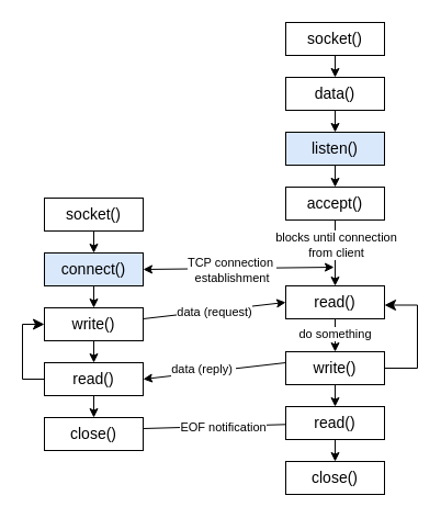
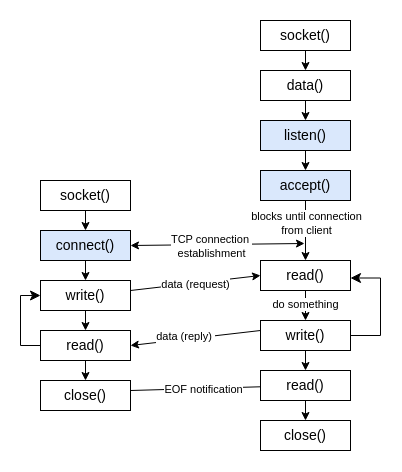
  <mxCell id="0" />
  <mxCell id="1" parent="0" />
  <mxCell id="2" value="socket()" style="rounded=0;whiteSpace=wrap;html=1;fontSize=14;" parent="1" vertex="1"><mxGeometry x="260" y="20" width="90" height="30" as="geometry" /></mxCell>
  <mxCell id="3" value="" style="endArrow=classic;html=1;rounded=0;exitX=0.5;exitY=1;exitDx=0;exitDy=0;" parent="1" source="2" edge="1"><mxGeometry width="50" height="50" relative="1" as="geometry"><mxPoint x="330" y="140" as="sourcePoint" /><mxPoint x="305" y="70" as="targetPoint" /></mxGeometry></mxCell>
  <mxCell id="4" value="data()" style="rounded=0;whiteSpace=wrap;html=1;fontSize=14;" parent="1" vertex="1"><mxGeometry x="260" y="70" width="90" height="30" as="geometry" /></mxCell>
  <mxCell id="5" value="" style="endArrow=classic;html=1;rounded=0;exitX=0.5;exitY=1;exitDx=0;exitDy=0;" parent="1" source="4" edge="1"><mxGeometry width="50" height="50" relative="1" as="geometry"><mxPoint x="330" y="190" as="sourcePoint" /><mxPoint x="305" y="120" as="targetPoint" /></mxGeometry></mxCell>
  <mxCell id="6" value="listen()" style="rounded=0;whiteSpace=wrap;html=1;fontSize=14;fillColor=#dae8fc;" parent="1" vertex="1"><mxGeometry x="260" y="120" width="90" height="30" as="geometry" /></mxCell>
  <mxCell id="7" value="" style="endArrow=classic;html=1;rounded=0;exitX=0.5;exitY=1;exitDx=0;exitDy=0;" parent="1" source="6" edge="1"><mxGeometry width="50" height="50" relative="1" as="geometry"><mxPoint x="330" y="240" as="sourcePoint" /><mxPoint x="305" y="170" as="targetPoint" /></mxGeometry></mxCell>
- <mxCell id="8" value="accept()" style="rounded=0;whiteSpace=wrap;html=1;fontSize=14;" parent="1" vertex="1"><mxGeometry x="260" y="170" width="90" height="30" as="geometry" /></mxCell>
+ <mxCell id="8" value="accept()" style="rounded=0;whiteSpace=wrap;html=1;fontSize=14;fillColor=#dae8fc;" parent="1" vertex="1"><mxGeometry x="260" y="170" width="90" height="30" as="geometry" /></mxCell>
  <mxCell id="9" value="" style="endArrow=classic;html=1;rounded=0;exitX=0.5;exitY=1;exitDx=0;exitDy=0;entryX=0.5;entryY=0;entryDx=0;entryDy=0;" parent="1" source="8" target="11" edge="1"><mxGeometry width="50" height="50" relative="1" as="geometry"><mxPoint x="330" y="290" as="sourcePoint" /><mxPoint x="305" y="220" as="targetPoint" /></mxGeometry></mxCell>
  <mxCell id="10" value="blocks until connection&lt;div&gt;from client&lt;/div&gt;" style="edgeLabel;html=1;align=center;verticalAlign=middle;resizable=0;points=[];" parent="9" vertex="1" connectable="0"><mxGeometry x="-0.281" relative="1" as="geometry"><mxPoint as="offset" /></mxGeometry></mxCell>
  <mxCell id="11" value="read()" style="rounded=0;whiteSpace=wrap;html=1;fontSize=14;" parent="1" vertex="1"><mxGeometry x="260" y="260" width="90" height="30" as="geometry" /></mxCell>
  <mxCell id="12" value="" style="endArrow=classic;html=1;rounded=0;exitX=0.5;exitY=1;exitDx=0;exitDy=0;entryX=0.5;entryY=0;entryDx=0;entryDy=0;" parent="1" source="11" target="14" edge="1"><mxGeometry width="50" height="50" relative="1" as="geometry"><mxPoint x="330" y="380" as="sourcePoint" /><mxPoint x="305" y="310" as="targetPoint" /></mxGeometry></mxCell>
  <mxCell id="13" value="do something" style="edgeLabel;html=1;align=center;verticalAlign=middle;resizable=0;points=[];" parent="12" vertex="1" connectable="0"><mxGeometry x="-0.149" y="-1" relative="1" as="geometry"><mxPoint as="offset" /></mxGeometry></mxCell>
  <mxCell id="14" value="write()" style="rounded=0;whiteSpace=wrap;html=1;fontSize=14;" parent="1" vertex="1"><mxGeometry x="260" y="320" width="90" height="30" as="geometry" /></mxCell>
  <mxCell id="15" value="" style="endArrow=classic;html=1;rounded=0;exitX=0.5;exitY=1;exitDx=0;exitDy=0;" parent="1" source="14" edge="1"><mxGeometry width="50" height="50" relative="1" as="geometry"><mxPoint x="330" y="440" as="sourcePoint" /><mxPoint x="305" y="370" as="targetPoint" /></mxGeometry></mxCell>
  <mxCell id="16" value="read()" style="rounded=0;whiteSpace=wrap;html=1;fontSize=14;" parent="1" vertex="1"><mxGeometry x="260" y="370" width="90" height="30" as="geometry" /></mxCell>
  <mxCell id="17" value="" style="endArrow=classic;html=1;rounded=0;exitX=0.5;exitY=1;exitDx=0;exitDy=0;" parent="1" source="16" edge="1"><mxGeometry width="50" height="50" relative="1" as="geometry"><mxPoint x="330" y="490" as="sourcePoint" /><mxPoint x="305" y="420" as="targetPoint" /></mxGeometry></mxCell>
  <mxCell id="18" value="close()" style="rounded=0;whiteSpace=wrap;html=1;fontSize=14;" parent="1" vertex="1"><mxGeometry x="260" y="420" width="90" height="30" as="geometry" /></mxCell>
  <mxCell id="19" value="socket()" style="rounded=0;whiteSpace=wrap;html=1;fontSize=14;" parent="1" vertex="1"><mxGeometry x="40" y="180" width="90" height="30" as="geometry" /></mxCell>
  <mxCell id="20" value="" style="endArrow=classic;html=1;rounded=0;exitX=0.5;exitY=1;exitDx=0;exitDy=0;" parent="1" source="19" edge="1"><mxGeometry width="50" height="50" relative="1" as="geometry"><mxPoint x="110" y="300" as="sourcePoint" /><mxPoint x="85" y="230" as="targetPoint" /></mxGeometry></mxCell>
  <mxCell id="21" value="connect()" style="rounded=0;whiteSpace=wrap;html=1;fontSize=14;fillColor=#dae8fc;" parent="1" vertex="1"><mxGeometry x="40" y="230" width="90" height="30" as="geometry" /></mxCell>
  <mxCell id="22" value="" style="endArrow=classic;html=1;rounded=0;exitX=0.5;exitY=1;exitDx=0;exitDy=0;" parent="1" source="21" edge="1"><mxGeometry width="50" height="50" relative="1" as="geometry"><mxPoint x="110" y="350" as="sourcePoint" /><mxPoint x="85" y="280" as="targetPoint" /></mxGeometry></mxCell>
  <mxCell id="23" value="write()" style="rounded=0;whiteSpace=wrap;html=1;fontSize=14;" parent="1" vertex="1"><mxGeometry x="40" y="280" width="90" height="30" as="geometry" /></mxCell>
  <mxCell id="24" value="" style="endArrow=classic;html=1;rounded=0;exitX=0.5;exitY=1;exitDx=0;exitDy=0;" parent="1" source="23" edge="1"><mxGeometry width="50" height="50" relative="1" as="geometry"><mxPoint x="110" y="400" as="sourcePoint" /><mxPoint x="85" y="330" as="targetPoint" /></mxGeometry></mxCell>
  <mxCell id="25" value="read()" style="rounded=0;whiteSpace=wrap;html=1;fontSize=14;" parent="1" vertex="1"><mxGeometry x="40" y="330" width="90" height="30" as="geometry" /></mxCell>
  <mxCell id="26" value="" style="endArrow=classic;html=1;rounded=0;exitX=0.5;exitY=1;exitDx=0;exitDy=0;" parent="1" source="25" edge="1"><mxGeometry width="50" height="50" relative="1" as="geometry"><mxPoint x="110" y="450" as="sourcePoint" /><mxPoint x="85" y="380" as="targetPoint" /></mxGeometry></mxCell>
  <mxCell id="27" value="close()" style="rounded=0;whiteSpace=wrap;html=1;fontSize=14;" parent="1" vertex="1"><mxGeometry x="40" y="380" width="90" height="30" as="geometry" /></mxCell>
  <mxCell id="28" value="" style="endArrow=classic;startArrow=classic;html=1;rounded=0;exitX=1;exitY=0.5;exitDx=0;exitDy=0;" parent="1" source="21" edge="1"><mxGeometry width="50" height="50" relative="1" as="geometry"><mxPoint x="130" y="250" as="sourcePoint" /><mxPoint x="304" y="243" as="targetPoint" /></mxGeometry></mxCell>
  <mxCell id="29" value="TCP connection&amp;nbsp;&lt;div&gt;establishment&lt;/div&gt;" style="edgeLabel;html=1;align=center;verticalAlign=middle;resizable=0;points=[];" parent="28" vertex="1" connectable="0"><mxGeometry x="-0.322" y="-1" relative="1" as="geometry"><mxPoint x="21" as="offset" /></mxGeometry></mxCell>
  <mxCell id="30" value="" style="endArrow=classic;html=1;rounded=0;entryX=0;entryY=0.5;entryDx=0;entryDy=0;" parent="1" target="11" edge="1"><mxGeometry width="50" height="50" relative="1" as="geometry"><mxPoint x="130" y="290" as="sourcePoint" /><mxPoint x="180" y="240" as="targetPoint" /></mxGeometry></mxCell>
  <mxCell id="31" value="data (request)" style="edgeLabel;html=1;align=center;verticalAlign=middle;resizable=0;points=[];" parent="30" vertex="1" connectable="0"><mxGeometry x="-0.012" y="-1" relative="1" as="geometry"><mxPoint as="offset" /></mxGeometry></mxCell>
  <mxCell id="32" value="" style="endArrow=classic;html=1;rounded=0;entryX=1;entryY=0.5;entryDx=0;entryDy=0;" parent="1" target="25" edge="1"><mxGeometry width="50" height="50" relative="1" as="geometry"><mxPoint x="260" y="330" as="sourcePoint" /><mxPoint x="310" y="280" as="targetPoint" /></mxGeometry></mxCell>
  <mxCell id="33" value="data (reply)&amp;nbsp;" style="edgeLabel;html=1;align=center;verticalAlign=middle;resizable=0;points=[];" parent="32" vertex="1" connectable="0"><mxGeometry x="0.154" y="-3" relative="1" as="geometry"><mxPoint as="offset" /></mxGeometry></mxCell>
  <mxCell id="34" value="" style="endArrow=none;html=1;rounded=0;" parent="1" target="16" edge="1"><mxGeometry width="50" height="50" relative="1" as="geometry"><mxPoint x="130" y="390" as="sourcePoint" /><mxPoint x="180" y="340" as="targetPoint" /></mxGeometry></mxCell>
  <mxCell id="35" value="EOF notification" style="edgeLabel;html=1;align=center;verticalAlign=middle;resizable=0;points=[];" parent="34" vertex="1" connectable="0"><mxGeometry x="0.116" y="-1" relative="1" as="geometry"><mxPoint as="offset" /></mxGeometry></mxCell>
  <mxCell id="36" value="" style="edgeStyle=elbowEdgeStyle;elbow=horizontal;endArrow=classic;html=1;curved=0;rounded=0;endSize=8;startSize=8;entryX=1;entryY=0.25;entryDx=0;entryDy=0;exitX=1;exitY=0.5;exitDx=0;exitDy=0;" parent="1" source="14" edge="1"><mxGeometry width="50" height="50" relative="1" as="geometry"><mxPoint x="350" y="330" as="sourcePoint" /><mxPoint x="350" y="277.5" as="targetPoint" /><Array as="points"><mxPoint x="380" y="300" /></Array></mxGeometry></mxCell>
  <mxCell id="37" value="" style="edgeStyle=elbowEdgeStyle;elbow=horizontal;endArrow=classic;html=1;curved=0;rounded=0;endSize=8;startSize=8;entryX=0;entryY=0.5;entryDx=0;entryDy=0;exitX=0;exitY=0.5;exitDx=0;exitDy=0;" parent="1" source="25" target="23" edge="1"><mxGeometry width="50" height="50" relative="1" as="geometry"><mxPoint x="0" y="327.5" as="sourcePoint" /><mxPoint x="0" y="280" as="targetPoint" /><Array as="points"><mxPoint x="20" y="320" /></Array></mxGeometry></mxCell>
